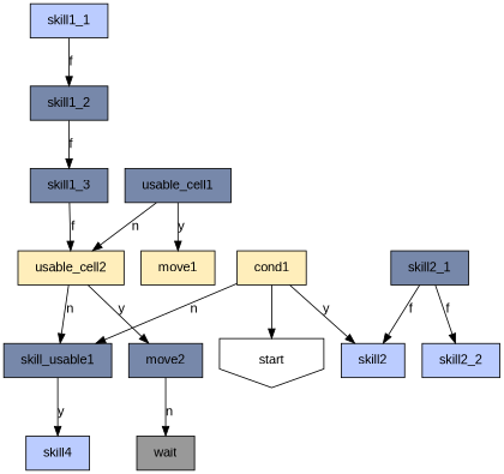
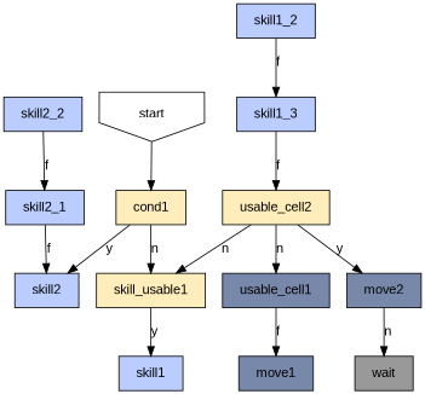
  digraph {
    concentrate=true
    fixedsize=true
    fontname="Liberation Sans"
    node [fontname="Liberation Sans" margin="0.25,0.125" shape=rect fillcolor="#BBCCFF" style=filled]
    edge [fontname="Liberation Sans"]
    start [shape=invhouse fillcolor="" style=""]
    cond1 [fillcolor="#FFEEBB"]
-   skill_usable1 [fillcolor="#7788aa"]
+   skill_usable1 [fillcolor="#FFEEBB"]
    skill2
-   skill1 [label=skill4]
+   skill1
    usable_cell2 [fillcolor="#FFEEBB"]
    usable_cell1 [fillcolor="#7788aa"]
    move2 [fillcolor="#7788aa"]
-   move1 [fillcolor="#FFEEBB"]
+   move1 [fillcolor="#7788aa"]
    wait [fillcolor="#999999"]
-   skill1_1
-   skill1_2 [fillcolor="#7788aa"]
-   skill1_3 [fillcolor="#7788aa"]
-   skill2_1 [fillcolor="#7788aa"]
+   skill1_2
+   skill1_3
+   skill2_1
    skill2_2
-   cond1 -> start
+   start -> cond1
    cond1 -> skill_usable1 [label=n]
    cond1 -> skill2 [label=y]
    skill_usable1 -> skill1 [label=y]
    usable_cell2 -> skill_usable1 [label=n]
-   usable_cell1 -> usable_cell2 [label=n]
+   usable_cell2 -> usable_cell1 [label=n]
    usable_cell2 -> move2 [label=y]
-   usable_cell1 -> move1 [label=y]
+   usable_cell1 -> move1 [label=f]
    move2 -> wait [label=n]
-   skill1_1 -> skill1_2 [label=f]
    skill1_2 -> skill1_3 [label=f]
    skill1_3 -> usable_cell2 [label=f]
    skill2_1 -> skill2 [label=f]
-   skill2_1 -> skill2_2 [label=f]
+   skill2_2 -> skill2_1 [label=f]
  }
